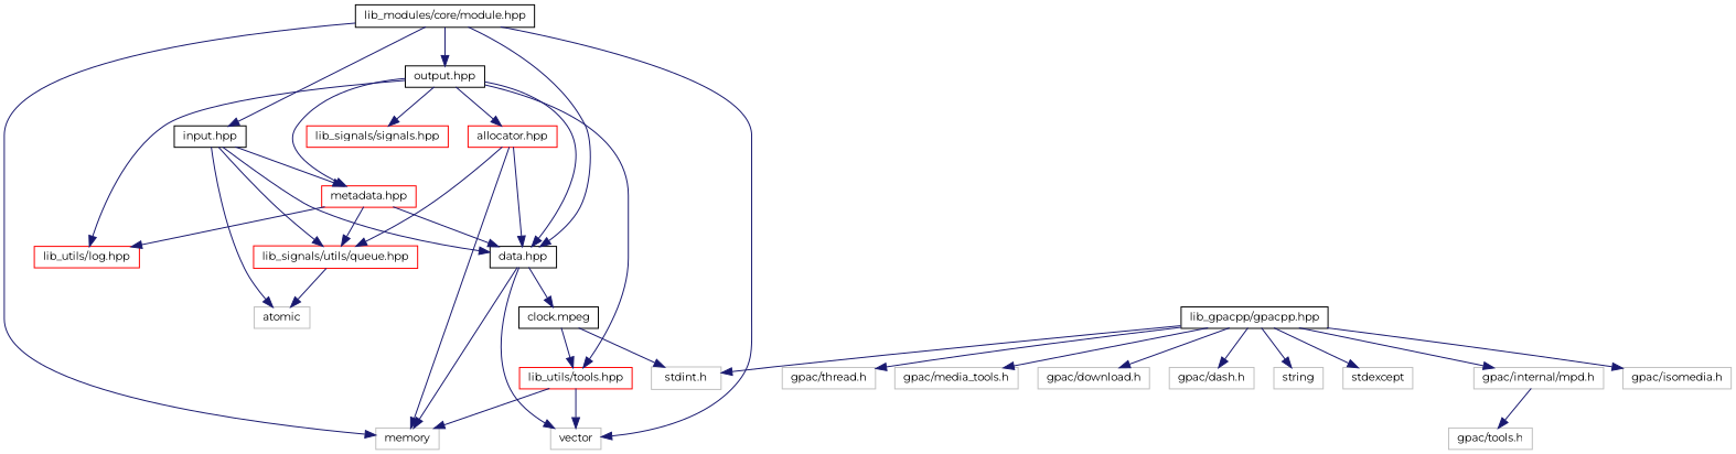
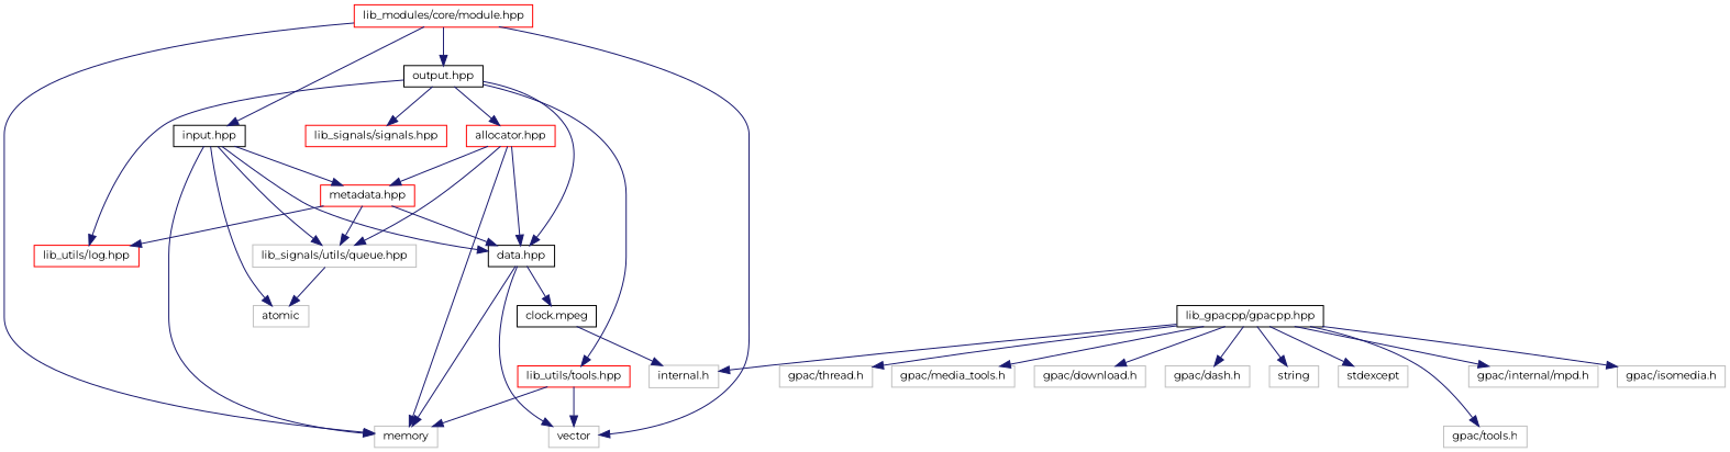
  digraph {
    fontname=Montserrat
    node [color=grey75 fillcolor=white fontname=Montserrat fontsize=10 shape=record style=filled]
    edge [color=midnightblue fontname=Montserrat fontsize=10 labelfontname=Helvetica labelfontsize=10 style=solid]
-   n1 [color=black height=0.2 label="lib_modules/core/module.hpp" width=0.4]
+   n1 [color=red height=0.2 label="lib_modules/core/module.hpp" width=0.4]
    n2 [color=black height=0.2 label="data.hpp" width=0.4]
    n3 [height=0.2 label=memory width=0.4]
    n4 [height=0.2 label=vector width=0.4]
    n5 [color=black height=0.2 label="input.hpp" width=0.4]
    n6 [color=black height=0.2 label="output.hpp" width=0.4]
    n7 [color=black height=0.2 label="lib_gpacpp/gpacpp.hpp" width=0.4]
-   n8 [height=0.2 label="stdint.h" width=0.4]
+   n8 [height=0.2 label="internal.h" width=0.4]
    n9 [height=0.2 label=string width=0.4]
    n10 [height=0.2 label=stdexcept width=0.4]
    n11 [height=0.2 label="gpac/tools.h" width=0.4]
    n12 [height=0.2 label="gpac/isomedia.h" width=0.4]
    n13 [height=0.2 label="gpac/thread.h" width=0.4]
    n14 [height=0.2 label="gpac/media_tools.h" width=0.4]
    n15 [height=0.2 label="gpac/download.h" width=0.4]
    n16 [height=0.2 label="gpac/dash.h" width=0.4]
    n17 [height=0.2 label="gpac/internal/mpd.h" width=0.4]
    n18 [color=black height=0.2 label="clock.mpeg" width=0.4]
    n19 [color=red height=0.2 label="metadata.hpp" width=0.4]
-   n20 [color=red height=0.2 label="lib_signals/utils/queue.hpp" width=0.4]
+   n20 [height=0.2 label="lib_signals/utils/queue.hpp" width=0.4]
    n21 [height=0.2 label=atomic width=0.4]
    n22 [color=red height=0.2 label="lib_utils/tools.hpp" width=0.4]
    n23 [color=red height=0.2 label="lib_utils/log.hpp" width=0.4]
    n24 [color=red height=0.2 label="allocator.hpp" width=0.4]
    n25 [color=red height=0.2 label="lib_signals/signals.hpp" width=0.4]
-   n1 -> n2
    n1 -> n3
    n1 -> n4
    n1 -> n5
    n1 -> n6
    n2 -> n3
    n2 -> n4
    n2 -> n18
    n5 -> n2
+   n5 -> n3
    n5 -> n19
    n5 -> n20
    n5 -> n21
    n6 -> n2
-   n6 -> n19
+   n24 -> n19
    n6 -> n22
    n6 -> n23
    n6 -> n24
    n6 -> n25
    n7 -> n8
    n7 -> n9
    n7 -> n10
-   n17 -> n11
+   n7 -> n11
    n7 -> n12
    n7 -> n13
    n7 -> n14
    n7 -> n15
    n7 -> n16
    n7 -> n17
    n18 -> n8
-   n18 -> n22
    n19 -> n2
    n19 -> n20
    n19 -> n23
    n20 -> n21
    n22 -> n3
    n22 -> n4
    n24 -> n2
    n24 -> n3
    n24 -> n20
  }
